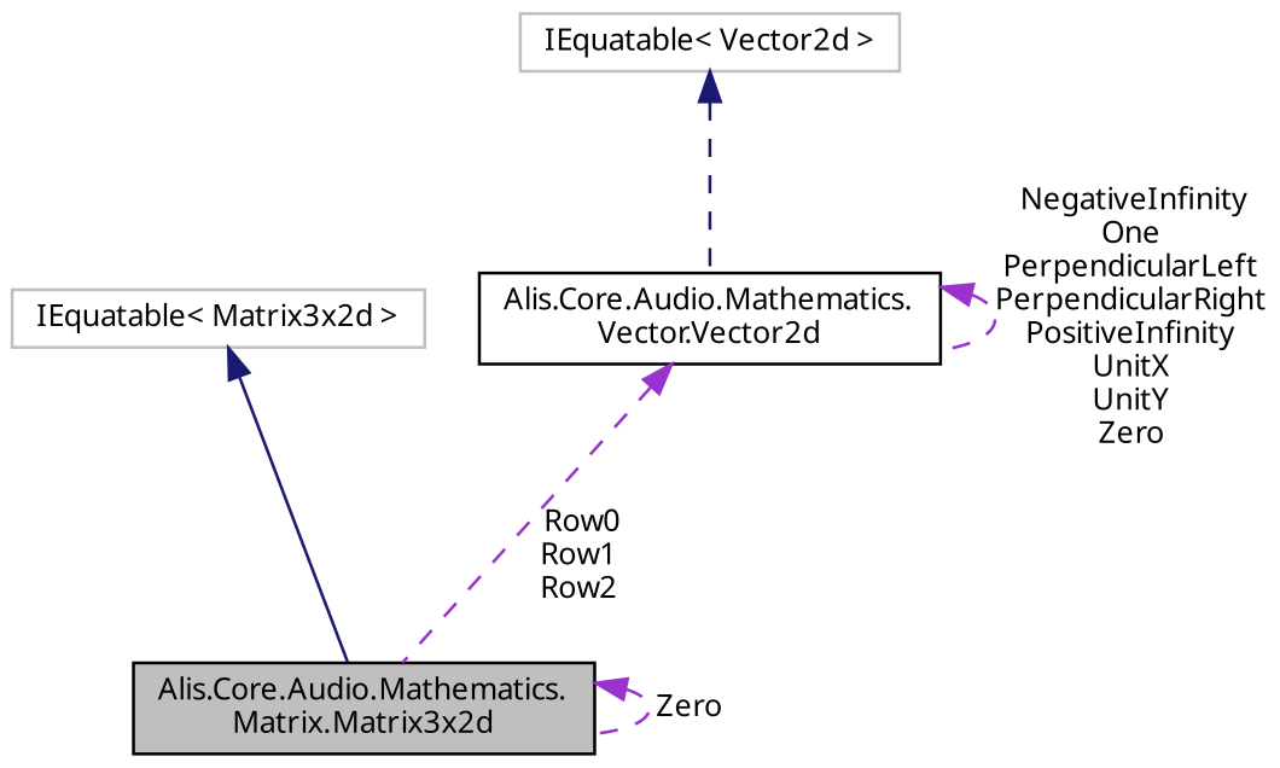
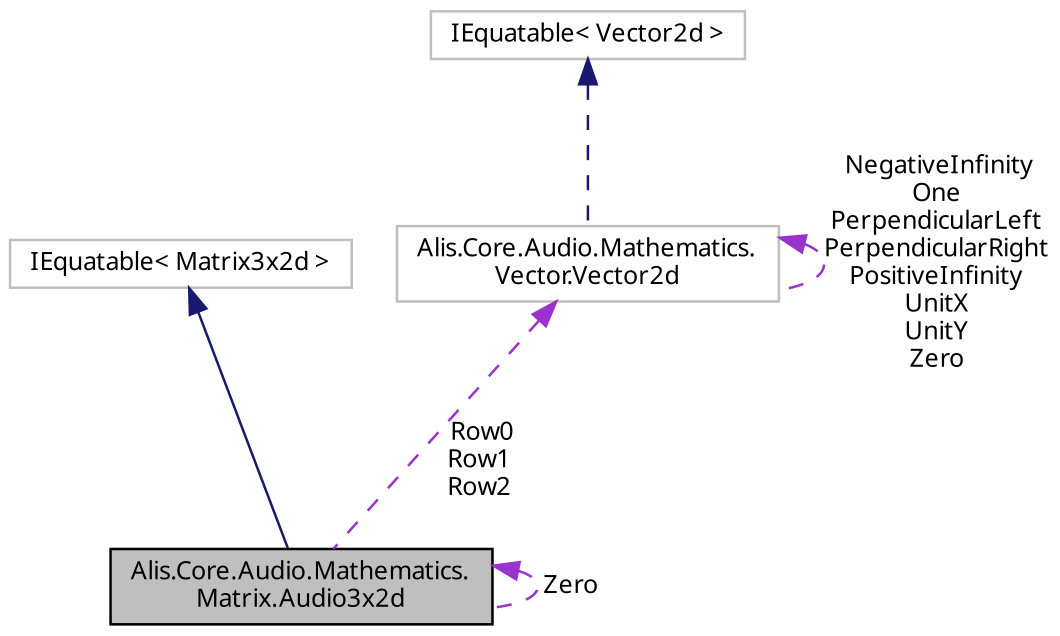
  digraph {
    fontname="Noto Sans"
    node [color=black fillcolor=white fontname="Noto Sans" fontsize=10 shape=record style=filled]
    edge [color=darkorchid3 dir=back fontname="Noto Sans" fontsize=10 labelfontname=Helvetica labelfontsize=10 style=dashed]
-   n1 [fillcolor=grey75 fontcolor=black height=0.2 label="Alis.Core.Audio.Mathematics.\lMatrix.Matrix3x2d" width=0.4]
+   n1 [fillcolor=grey75 fontcolor=black height=0.2 label="Alis.Core.Audio.Mathematics.\lMatrix.Audio3x2d" width=0.4]
    n2 [color=grey75 height=0.2 label="IEquatable\< Matrix3x2d \>" width=0.4]
-   n3 [height=0.2 label="Alis.Core.Audio.Mathematics.\lVector.Vector2d" width=0.4]
+   n3 [color=grey75 height=0.2 label="Alis.Core.Audio.Mathematics.\lVector.Vector2d" width=0.4]
    n4 [color=grey75 height=0.2 label="IEquatable\< Vector2d \>" width=0.4]
    n1 -> n1 [label=" Zero"]
    n2 -> n1 [color=midnightblue style=solid]
    n3 -> n1 [label=" Row0\nRow1\nRow2"]
    n3 -> n3 [label=" NegativeInfinity\nOne\nPerpendicularLeft\nPerpendicularRight\nPositiveInfinity\nUnitX\nUnitY\nZero"]
    n4 -> n3 [color=midnightblue]
  }
